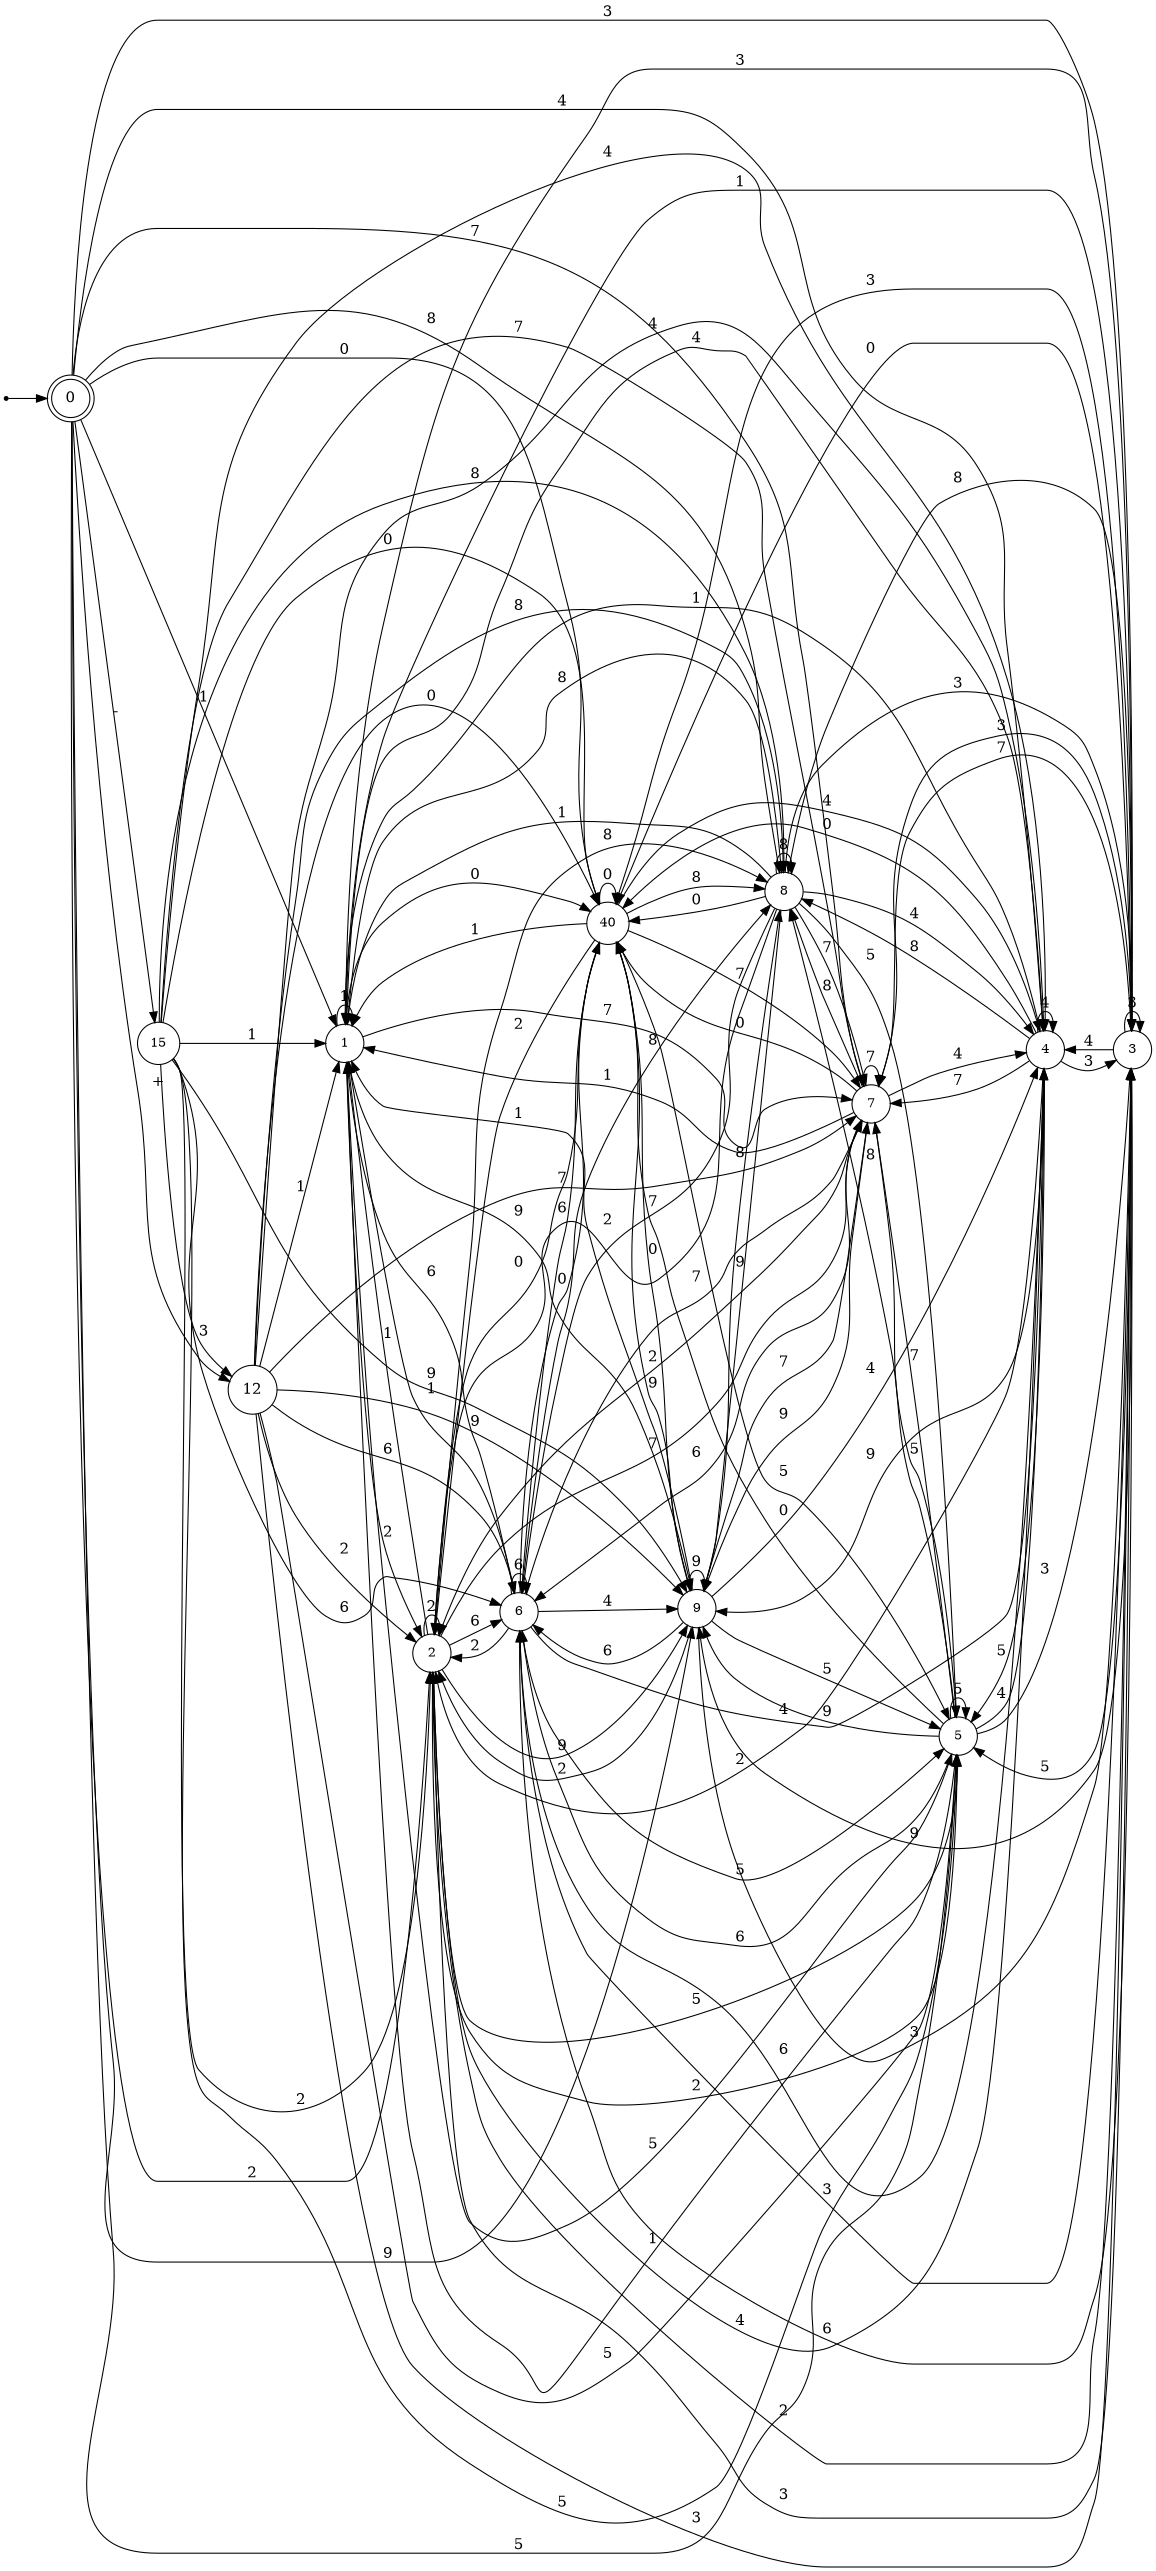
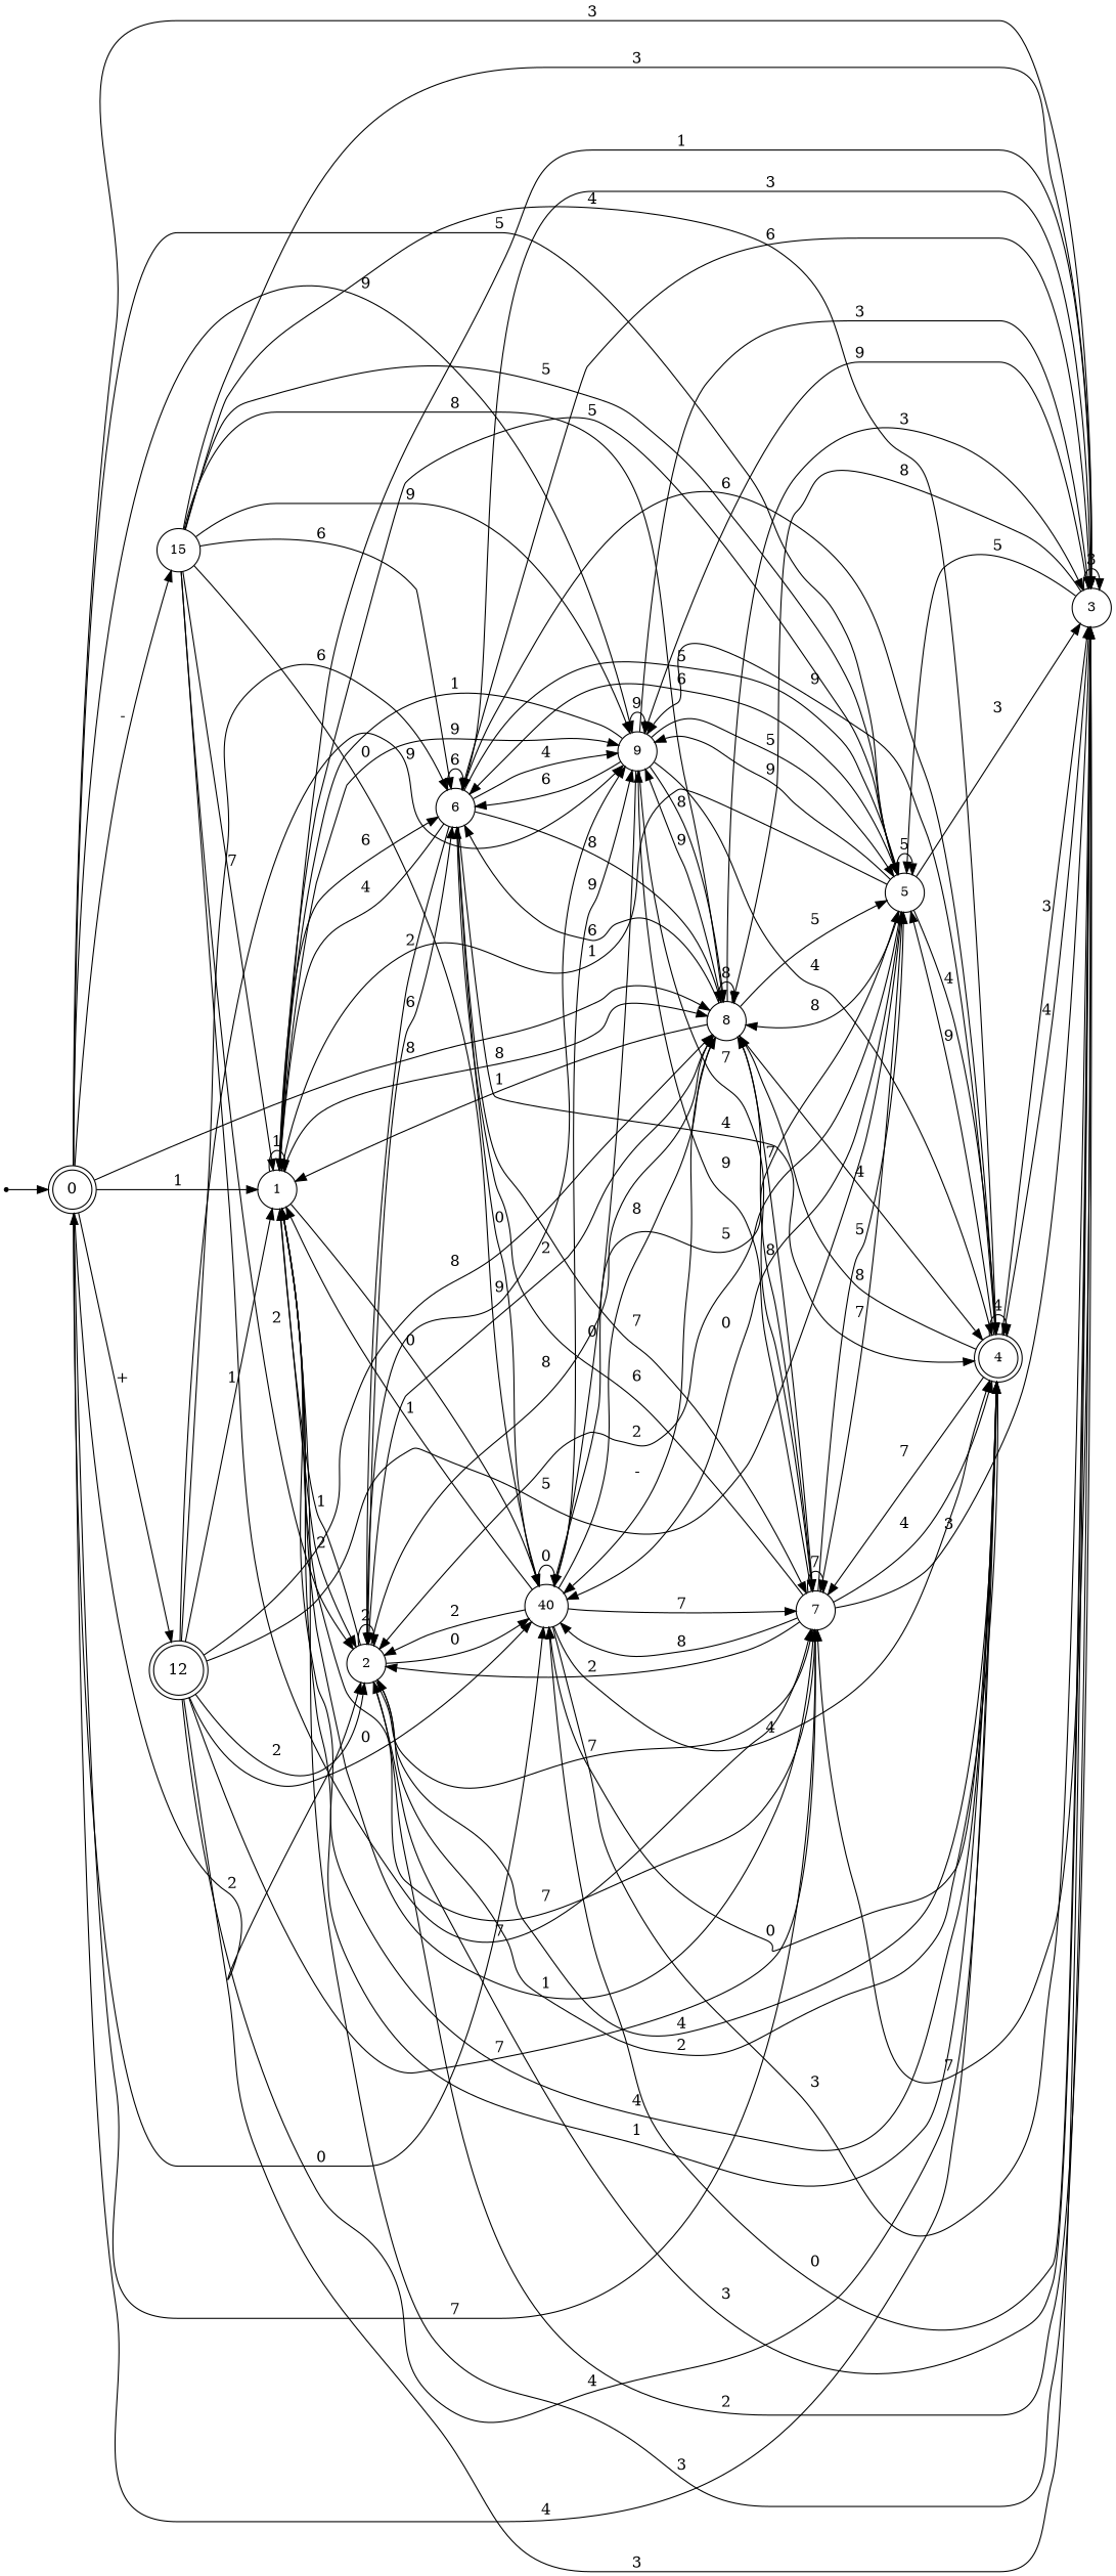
  digraph {
    rankdir=LR
    node [fontsize=12 shape=circle]
    n1 [fontsize=14 label=0 shape=doublecircle]
    n2 [label=1]
    n3 [label=2]
    n4 [label=3]
-   n5 [label=4]
+   n5 [label=4 shape=doublecircle]
    n6 [label=5]
    n7 [label=7]
    n8 [label=8]
    n9 [label=9]
    n10 [label=40]
    n11 [label=15]
-   n12 [fontsize=14 label=12]
+   n12 [fontsize=14 label=12 shape=doublecircle]
    n13 [label=6]
    n14 [fontsize=14 label=12 shape=point]
    n1 -> n2 [label=1]
    n1 -> n3 [label=2]
    n1 -> n4 [label=3]
    n1 -> n5 [label=4]
    n1 -> n6 [label=5]
-   n1 -> n7 [label=7]
+   n7 -> n1 [label=7]
    n1 -> n8 [label=8]
    n1 -> n9 [label=9]
    n1 -> n10 [label=0]
    n1 -> n11 [label="-"]
    n1 -> n12 [label="+"]
    n2 -> n2 [label=1]
    n2 -> n3 [label=2]
    n2 -> n4 [label=3]
    n2 -> n5 [label=4]
    n2 -> n6 [label=5]
    n2 -> n7 [label=7]
    n2 -> n8 [label=8]
    n2 -> n9 [label=9]
    n2 -> n10 [label=0]
    n2 -> n13 [label=6]
    n3 -> n2 [label=1]
    n3 -> n3 [label=2]
    n3 -> n4 [label=3]
    n3 -> n5 [label=4]
-   n3 -> n6 [label=5]
    n3 -> n7 [label=7]
    n3 -> n8 [label=8]
    n3 -> n9 [label=9]
    n3 -> n10 [label=0]
    n3 -> n13 [label=6]
    n4 -> n2 [label=1]
    n4 -> n3 [label=2]
    n4 -> n4 [label=3]
    n4 -> n5 [label=4]
    n4 -> n6 [label=5]
    n4 -> n7 [label=7]
    n4 -> n8 [label=8]
    n4 -> n9 [label=9]
    n4 -> n10 [label=0]
    n4 -> n13 [label=6]
    n5 -> n2 [label=1]
    n5 -> n3 [label=2]
    n5 -> n4 [label=3]
    n5 -> n5 [label=4]
-   n5 -> n6 [label=5]
+   n5 -> n6 [label=9]
    n5 -> n7 [label=7]
    n5 -> n8 [label=8]
    n5 -> n9 [label=9]
    n5 -> n10 [label=0]
    n5 -> n13 [label=6]
    n6 -> n2 [label=1]
    n6 -> n3 [label=2]
    n6 -> n4 [label=3]
    n6 -> n5 [label=4]
    n6 -> n6 [label=5]
    n6 -> n7 [label=7]
    n6 -> n8 [label=8]
    n6 -> n9 [label=9]
    n6 -> n10 [label=0]
    n6 -> n13 [label=6]
    n7 -> n2 [label=1]
    n7 -> n3 [label=2]
    n7 -> n4 [label=3]
    n7 -> n5 [label=4]
    n7 -> n6 [label=5]
    n7 -> n7 [label=7]
    n7 -> n8 [label=8]
    n7 -> n9 [label=9]
-   n7 -> n10 [label=0]
+   n7 -> n10 [label=8]
    n7 -> n13 [label=6]
    n8 -> n2 [label=1]
    n8 -> n3 [label=2]
    n8 -> n4 [label=3]
    n8 -> n5 [label=4]
    n8 -> n6 [label=5]
    n8 -> n7 [label=7]
    n8 -> n8 [label=8]
    n8 -> n9 [label=9]
-   n8 -> n10 [label=0]
-   n8 -> n13 [label=7]
+   n8 -> n10 [label="-"]
+   n8 -> n13 [label=6]
    n9 -> n2 [label=1]
-   n9 -> n3 [label=2]
    n9 -> n4 [label=3]
    n9 -> n5 [label=4]
    n9 -> n6 [label=5]
    n9 -> n7 [label=7]
    n9 -> n8 [label=8]
    n9 -> n9 [label=9]
    n9 -> n10 [label=0]
    n9 -> n13 [label=6]
    n10 -> n2 [label=1]
    n10 -> n3 [label=2]
    n10 -> n4 [label=3]
    n10 -> n5 [label=4]
    n10 -> n6 [label=5]
    n10 -> n7 [label=7]
    n10 -> n8 [label=8]
    n10 -> n9 [label=9]
    n10 -> n10 [label=0]
-   n10 -> n13 [label=6]
-   n11 -> n2 [label=1]
+   n11 -> n2 [label=7]
    n11 -> n3 [label=2]
-   n11 -> n12 [label=3]
+   n11 -> n4 [label=3]
    n11 -> n5 [label=4]
    n11 -> n6 [label=5]
    n11 -> n7 [label=7]
    n11 -> n8 [label=8]
    n11 -> n9 [label=9]
    n11 -> n10 [label=0]
    n11 -> n13 [label=6]
    n12 -> n2 [label=1]
    n12 -> n3 [label=2]
    n12 -> n4 [label=3]
    n12 -> n5 [label=4]
    n12 -> n6 [label=5]
    n12 -> n7 [label=7]
    n12 -> n8 [label=8]
    n12 -> n9 [label=9]
    n12 -> n10 [label=0]
    n12 -> n13 [label=6]
-   n13 -> n2 [label=1]
+   n13 -> n2 [label=4]
    n13 -> n3 [label=2]
    n13 -> n4 [label=3]
    n13 -> n5 [label=4]
    n13 -> n6 [label=5]
    n13 -> n7 [label=7]
    n13 -> n8 [label=8]
    n13 -> n9 [label=4]
    n13 -> n10 [label=0]
    n13 -> n13 [label=6]
    n14 -> n1
  }
